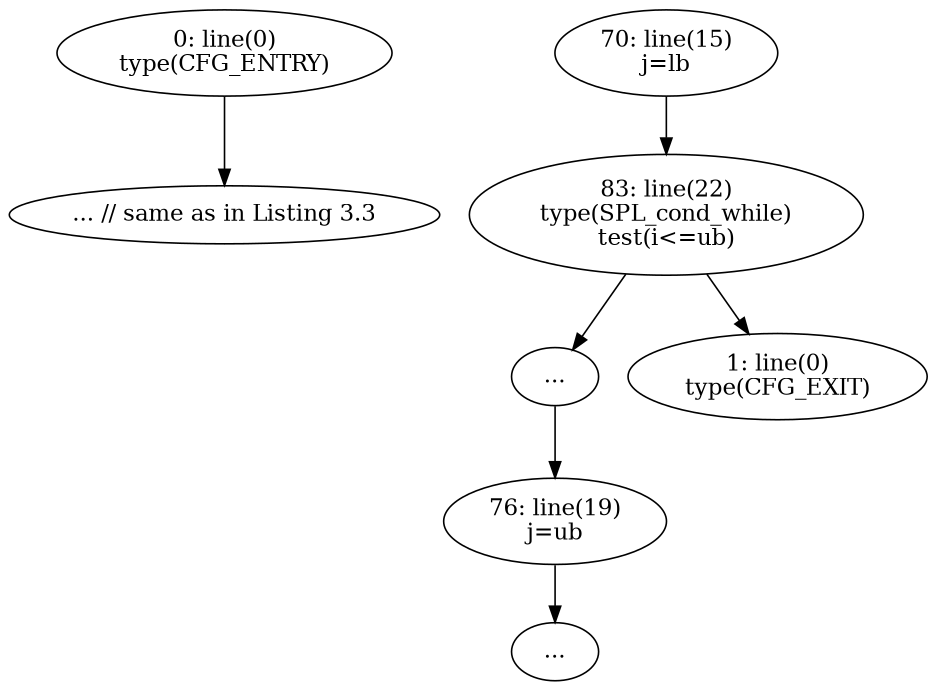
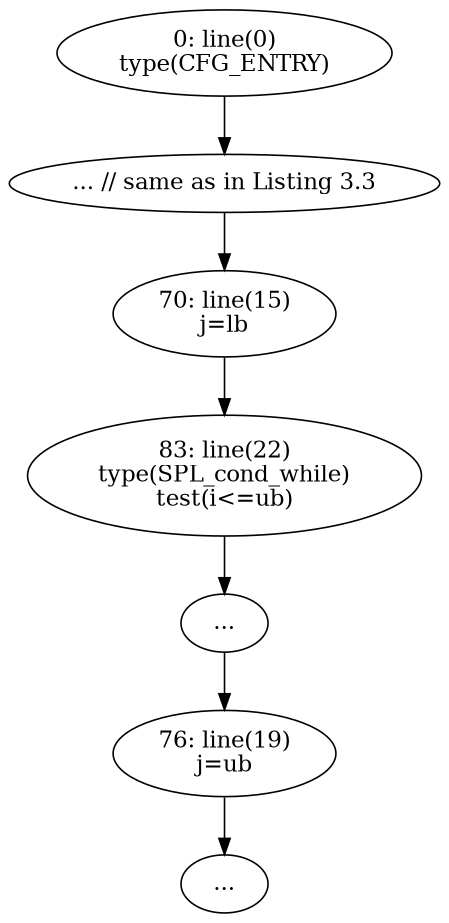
  digraph {
    n1 [label="0: line(0)\ntype(CFG_ENTRY)\n"]
    n2 [label="... // same as in Listing 3.3"]
    n3 [label="70: line(15)\nj=lb\n"]
    n4 [label="83: line(22)\ntype(SPL_cond_while)\ntest(i<=ub)"]
    n5 [label="..."]
-   n6 [label="1: line(0)\ntype(CFG_EXIT)\n"]
    n7 [label="76: line(19)\nj=ub\n"]
    n8 [label="..."]
    n1 -> n2
+   n2 -> n3
    n3 -> n4
    n4 -> n5
-   n4 -> n6
    n5 -> n7
    n7 -> n8
  }
